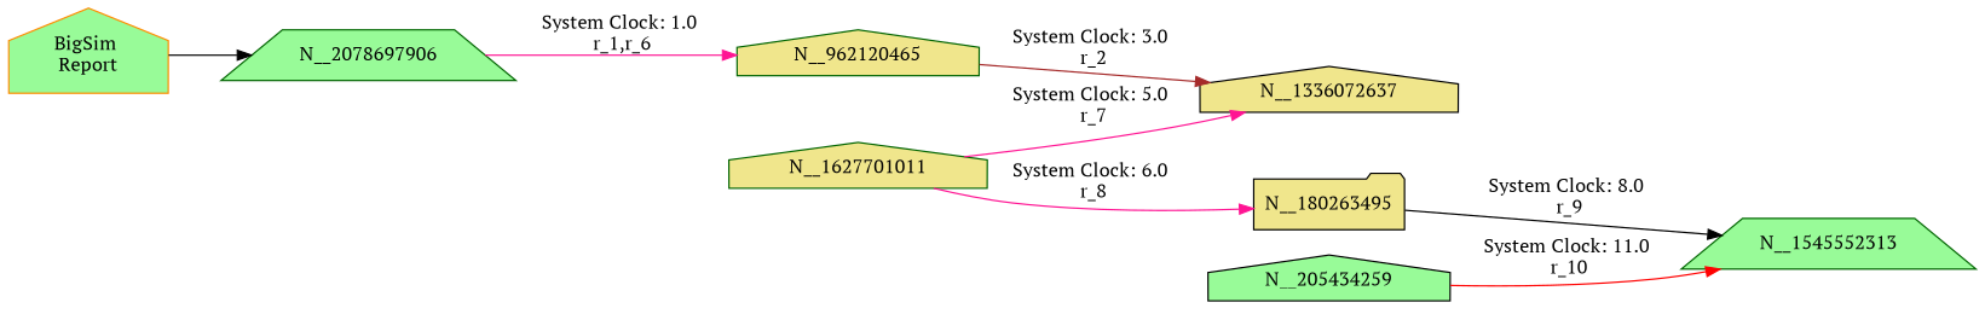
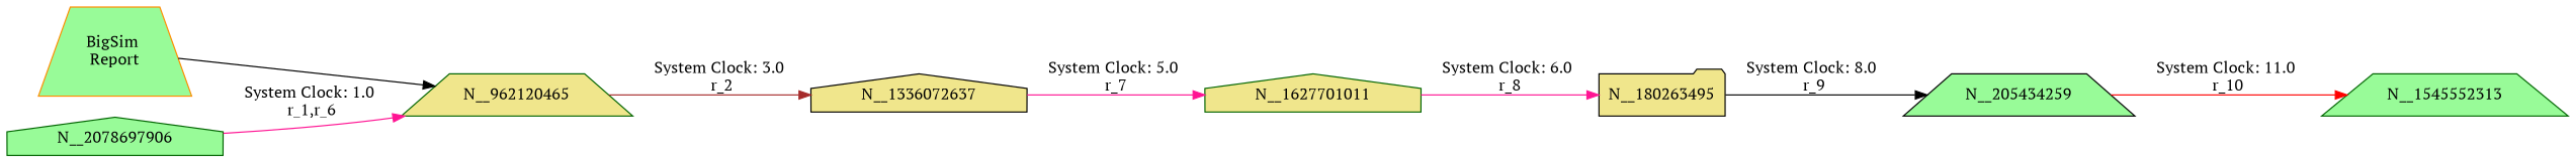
  digraph {
    fontname="PT Serif"
    rankdir=LR
    node [color=darkgreen fillcolor=palegreen fontname="PT Serif" shape=house style=filled]
    edge [color=deeppink fontname="PT Serif"]
-   n1 [color=darkorange label="BigSim \nReport"]
-   n2 [label=N__2078697906 shape=trapezium]
-   n3 [fillcolor=khaki label=N__962120465]
+   n1 [color=darkorange label="BigSim \nReport" shape=trapezium]
+   n2 [label=N__2078697906]
+   n3 [fillcolor=khaki label=N__962120465 shape=trapezium]
    n4 [color=black fillcolor=khaki label=N__1336072637]
    n5 [fillcolor=khaki label=N__1627701011]
    n6 [color=black fillcolor=khaki label=N__180263495 shape=folder]
-   n7 [color=black label=N__205434259]
+   n7 [color=black label=N__205434259 shape=trapezium]
    n8 [label=N__1545552313 shape=trapezium]
-   n1 -> n2 [color=black]
+   n1 -> n3 [color=black]
    n2 -> n3 [label="System Clock: 1.0 \nr_1,r_6"]
    n3 -> n4 [color=brown label="System Clock: 3.0 \nr_2"]
-   n5 -> n4 [label="System Clock: 5.0 \nr_7"]
+   n4 -> n5 [label="System Clock: 5.0 \nr_7"]
    n5 -> n6 [label="System Clock: 6.0 \nr_8"]
-   n6 -> n8 [color=black label="System Clock: 8.0 \nr_9"]
+   n6 -> n7 [color=black label="System Clock: 8.0 \nr_9"]
    n7 -> n8 [color=red label="System Clock: 11.0 \nr_10"]
  }
